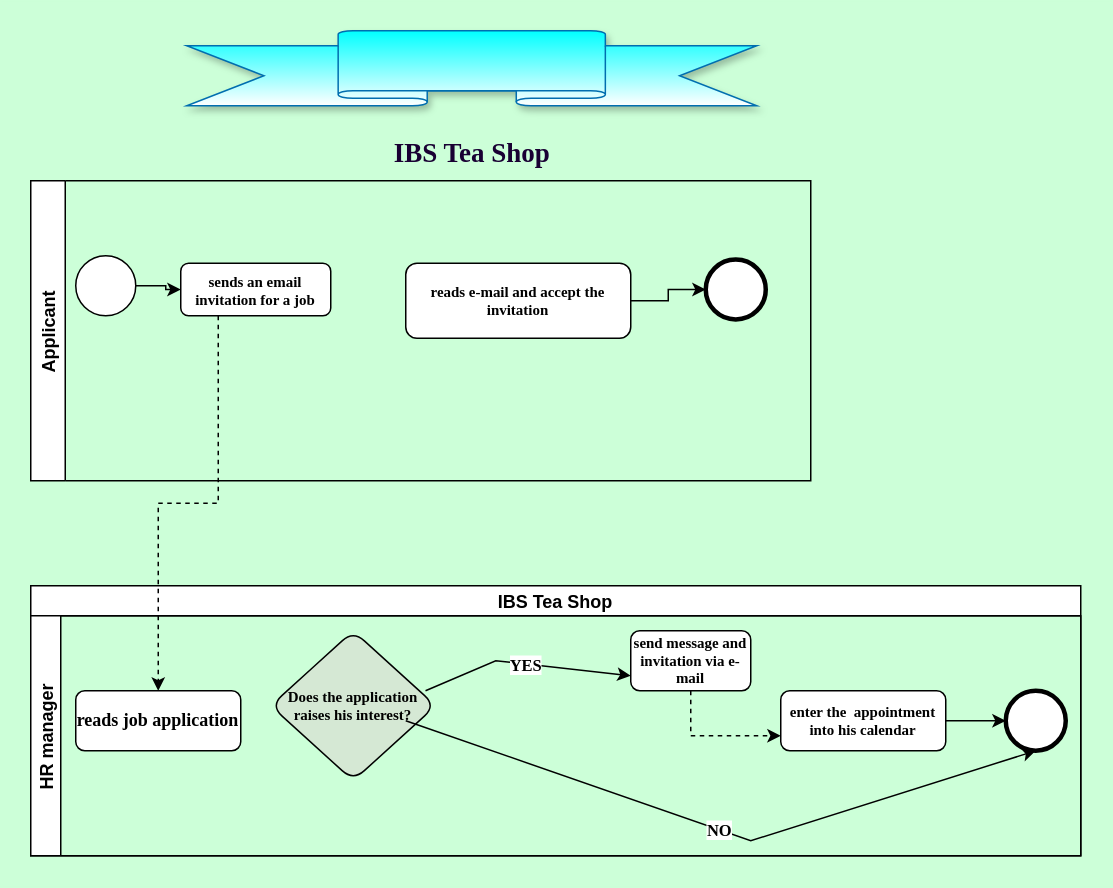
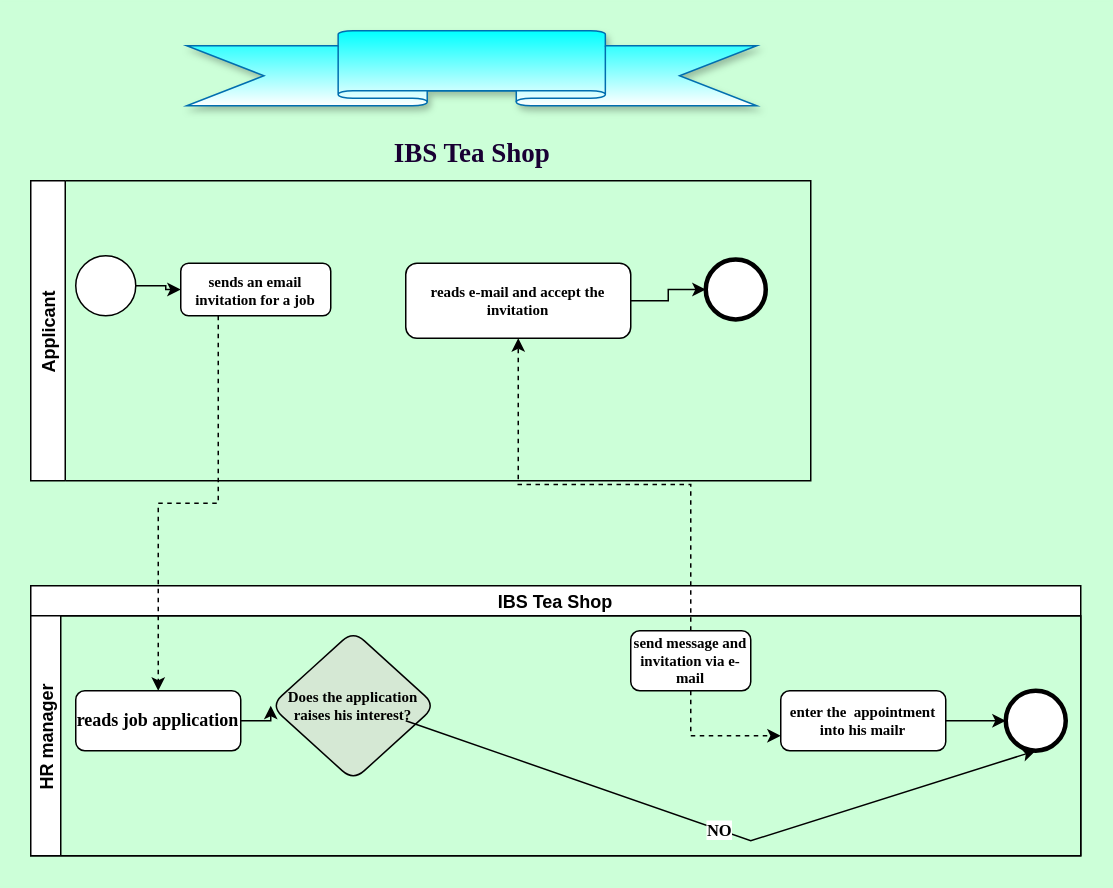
  <mxCell id="0" />
  <mxCell id="1" parent="0" />
  <mxCell id="2" value="IBS Tea Shop" style="swimlane;childLayout=stackLayout;resizeParent=1;resizeParentMax=0;horizontal=1;startSize=20;horizontalStack=0;" vertex="1" parent="1"><mxGeometry x="20" y="390" width="700" height="180" as="geometry" /></mxCell>
  <mxCell id="3" value="HR manager" style="swimlane;startSize=20;horizontal=0;" vertex="1" parent="2"><mxGeometry y="20" width="700" height="160" as="geometry" /></mxCell>
  <mxCell id="4" value="&lt;h4&gt;&lt;font face=&quot;Times New Roman&quot;&gt;reads job application&lt;/font&gt;&lt;/h4&gt;" style="rounded=1;whiteSpace=wrap;html=1;" vertex="1" parent="3"><mxGeometry x="30" y="50" width="110" height="40" as="geometry" /></mxCell>
  <mxCell id="5" value="&lt;h5&gt;&lt;font face=&quot;Times New Roman&quot;&gt;Does the application raises his interest?&lt;/font&gt;&lt;/h5&gt;" style="rhombus;whiteSpace=wrap;html=1;rounded=1;fillColor=#d5e8d4;" vertex="1" parent="3"><mxGeometry x="160" y="10" width="110" height="100" as="geometry" /></mxCell>
+ <mxCell id="6" value="" style="edgeStyle=orthogonalEdgeStyle;rounded=0;orthogonalLoop=1;jettySize=auto;html=1;fontFamily=Times New Roman;" edge="1" parent="3" source="4" target="5"><mxGeometry relative="1" as="geometry" /></mxCell>
  <mxCell id="7" value="" style="endArrow=classic;html=1;rounded=0;fontFamily=Times New Roman;entryX=0.5;entryY=1;entryDx=0;entryDy=0;entryPerimeter=0;" edge="1" parent="3" target="15"><mxGeometry relative="1" as="geometry"><mxPoint x="250" y="70" as="sourcePoint" /><mxPoint x="350" y="70" as="targetPoint" /><Array as="points"><mxPoint x="480" y="150" /></Array></mxGeometry></mxCell>
  <mxCell id="8" value="&lt;b&gt;NO&lt;/b&gt;" style="edgeLabel;resizable=0;html=1;align=center;verticalAlign=middle;fontFamily=Times New Roman;" connectable="0" vertex="1" parent="7"><mxGeometry relative="1" as="geometry" /></mxCell>
- <mxCell id="9" value="" style="endArrow=classic;html=1;rounded=0;fontFamily=Times New Roman;exitX=0.938;exitY=0.4;exitDx=0;exitDy=0;exitPerimeter=0;entryX=0;entryY=0.75;entryDx=0;entryDy=0;" edge="1" parent="3" source="5" target="12"><mxGeometry relative="1" as="geometry"><mxPoint x="280" y="50" as="sourcePoint" /><mxPoint x="380" y="50" as="targetPoint" /><Array as="points"><mxPoint x="310" y="30" /></Array></mxGeometry></mxCell>
- <mxCell id="10" value="&lt;b&gt;YES&lt;/b&gt;" style="edgeLabel;resizable=0;html=1;align=center;verticalAlign=middle;fontFamily=Times New Roman;" connectable="0" vertex="1" parent="9"><mxGeometry relative="1" as="geometry" /></mxCell>
  <mxCell id="11" style="edgeStyle=orthogonalEdgeStyle;rounded=0;orthogonalLoop=1;jettySize=auto;html=1;exitX=0.5;exitY=1;exitDx=0;exitDy=0;entryX=0;entryY=0.75;entryDx=0;entryDy=0;fontFamily=Times New Roman;dashed=1;" edge="1" parent="3" source="12" target="14"><mxGeometry relative="1" as="geometry" /></mxCell>
  <mxCell id="12" value="&lt;h5&gt;&lt;b&gt;send message and invitation via e-mail&lt;/b&gt;&lt;/h5&gt;" style="rounded=1;whiteSpace=wrap;html=1;fontFamily=Times New Roman;" vertex="1" parent="3"><mxGeometry x="400" y="10" width="80" height="40" as="geometry" /></mxCell>
  <mxCell id="13" style="edgeStyle=orthogonalEdgeStyle;rounded=0;orthogonalLoop=1;jettySize=auto;html=1;exitX=1;exitY=0.5;exitDx=0;exitDy=0;entryX=0;entryY=0.5;entryDx=0;entryDy=0;entryPerimeter=0;fontFamily=Times New Roman;" edge="1" parent="3" source="14" target="15"><mxGeometry relative="1" as="geometry" /></mxCell>
- <mxCell id="14" value="&lt;div&gt;&lt;h5&gt;&lt;b&gt;enter the&amp;nbsp; appointment into his calenda&lt;/b&gt;r&lt;/h5&gt;&lt;/div&gt;" style="rounded=1;whiteSpace=wrap;html=1;fontFamily=Times New Roman;" vertex="1" parent="3"><mxGeometry x="500" y="50" width="110" height="40" as="geometry" /></mxCell>
+ <mxCell id="14" value="&lt;div&gt;&lt;h5&gt;&lt;b&gt;enter the&amp;nbsp; appointment into his mail&lt;/b&gt;r&lt;/h5&gt;&lt;/div&gt;" style="rounded=1;whiteSpace=wrap;html=1;fontFamily=Times New Roman;" vertex="1" parent="3"><mxGeometry x="500" y="50" width="110" height="40" as="geometry" /></mxCell>
  <mxCell id="15" value="" style="points=[[0.145,0.145,0],[0.5,0,0],[0.855,0.145,0],[1,0.5,0],[0.855,0.855,0],[0.5,1,0],[0.145,0.855,0],[0,0.5,0]];shape=mxgraph.bpmn.event;html=1;verticalLabelPosition=bottom;labelBackgroundColor=#ffffff;verticalAlign=top;align=center;perimeter=ellipsePerimeter;outlineConnect=0;aspect=fixed;outline=end;symbol=terminate2;fontFamily=Times New Roman;" vertex="1" parent="3"><mxGeometry x="650" y="50" width="40" height="40" as="geometry" /></mxCell>
  <mxCell id="16" value="Applicant" style="swimlane;horizontal=0;" vertex="1" parent="1"><mxGeometry x="20" y="120" width="520" height="200" as="geometry" /></mxCell>
  <mxCell id="17" style="edgeStyle=orthogonalEdgeStyle;rounded=0;orthogonalLoop=1;jettySize=auto;html=1;exitX=1;exitY=0.5;exitDx=0;exitDy=0;" edge="1" parent="16" source="18" target="19"><mxGeometry relative="1" as="geometry" /></mxCell>
  <mxCell id="18" value="" style="ellipse;whiteSpace=wrap;html=1;aspect=fixed;" vertex="1" parent="16"><mxGeometry x="30" y="50" width="40" height="40" as="geometry" /></mxCell>
  <mxCell id="19" value="&lt;h5&gt;&lt;font face=&quot;Times New Roman&quot;&gt;sends an email invitation for a job&lt;/font&gt;&lt;/h5&gt;" style="rounded=1;whiteSpace=wrap;html=1;" vertex="1" parent="16"><mxGeometry x="100" y="55" width="100" height="35" as="geometry" /></mxCell>
  <mxCell id="20" style="edgeStyle=orthogonalEdgeStyle;rounded=0;orthogonalLoop=1;jettySize=auto;html=1;exitX=1;exitY=0.5;exitDx=0;exitDy=0;entryX=0;entryY=0.5;entryDx=0;entryDy=0;entryPerimeter=0;fontFamily=Times New Roman;" edge="1" parent="16" source="21" target="22"><mxGeometry relative="1" as="geometry" /></mxCell>
  <mxCell id="21" value="&lt;h5&gt;reads e-mail and accept the invitation&lt;/h5&gt;" style="rounded=1;whiteSpace=wrap;html=1;fontFamily=Times New Roman;" vertex="1" parent="16"><mxGeometry x="250" y="55" width="150" height="50" as="geometry" /></mxCell>
  <mxCell id="22" value="" style="points=[[0.145,0.145,0],[0.5,0,0],[0.855,0.145,0],[1,0.5,0],[0.855,0.855,0],[0.5,1,0],[0.145,0.855,0],[0,0.5,0]];shape=mxgraph.bpmn.event;html=1;verticalLabelPosition=bottom;labelBackgroundColor=#ffffff;verticalAlign=top;align=center;perimeter=ellipsePerimeter;outlineConnect=0;aspect=fixed;outline=end;symbol=terminate2;fontFamily=Times New Roman;" vertex="1" parent="16"><mxGeometry x="450" y="52.5" width="40" height="40" as="geometry" /></mxCell>
  <mxCell id="23" style="edgeStyle=orthogonalEdgeStyle;rounded=0;orthogonalLoop=1;jettySize=auto;html=1;exitX=0.25;exitY=1;exitDx=0;exitDy=0;fontFamily=Times New Roman;dashed=1;" edge="1" parent="1" source="19" target="4"><mxGeometry relative="1" as="geometry" /></mxCell>
+ <mxCell id="24" style="edgeStyle=orthogonalEdgeStyle;rounded=0;orthogonalLoop=1;jettySize=auto;html=1;exitX=0.5;exitY=0;exitDx=0;exitDy=0;fontFamily=Times New Roman;dashed=1;" edge="1" parent="1" source="12" target="21"><mxGeometry relative="1" as="geometry" /></mxCell>
  <mxCell id="25" value="&lt;h2&gt;&lt;span style=&quot;background-color: transparent&quot;&gt;&lt;font color=&quot;#190033&quot;&gt;&lt;b&gt;IBS Tea Shop&lt;/b&gt;&lt;/font&gt;&lt;/span&gt;&lt;/h2&gt;" style="verticalLabelPosition=bottom;verticalAlign=top;html=1;shape=mxgraph.basic.banner;fontFamily=Times New Roman;fillColor=#00FFFF;fontColor=#ffffff;strokeColor=#006EAF;gradientColor=#ffffff;gradientDirection=south;shadow=1;sketch=0;" vertex="1" parent="1"><mxGeometry x="124" y="20" width="380" height="50" as="geometry" /></mxCell>
